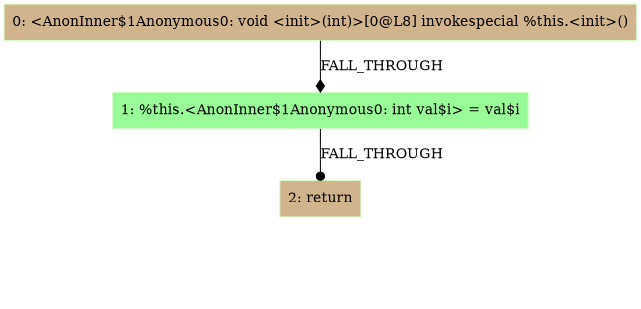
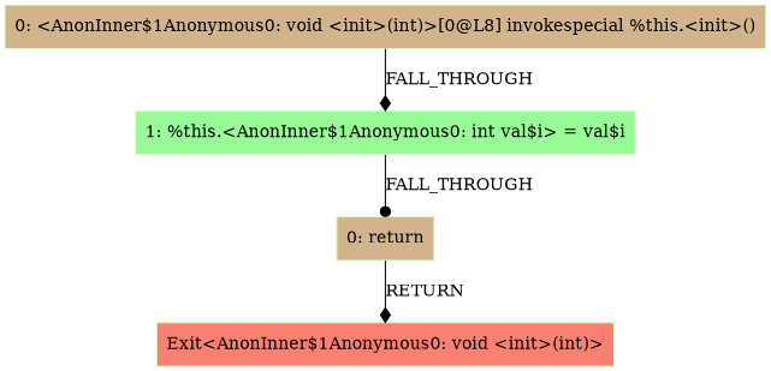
  digraph {
    node [color=".3 .2 1.0" fillcolor=tan shape=box style=filled]
    edge [arrowhead=diamond]
    n1 [label="0: <AnonInner$1Anonymous0: void <init>(int)>[0@L8] invokespecial %this.<init>()"]
    n2 [fillcolor=palegreen label="1: %this.<AnonInner$1Anonymous0: int val$i> = val$i"]
-   n3 [label="2: return"]
+   n3 [label="0: return"]
+   n4 [fillcolor=salmon label="Exit<AnonInner$1Anonymous0: void <init>(int)>"]
    n1 -> n2 [label=FALL_THROUGH]
    n2 -> n3 [arrowhead=dot label=FALL_THROUGH]
+   n3 -> n4 [label=RETURN]
  }
